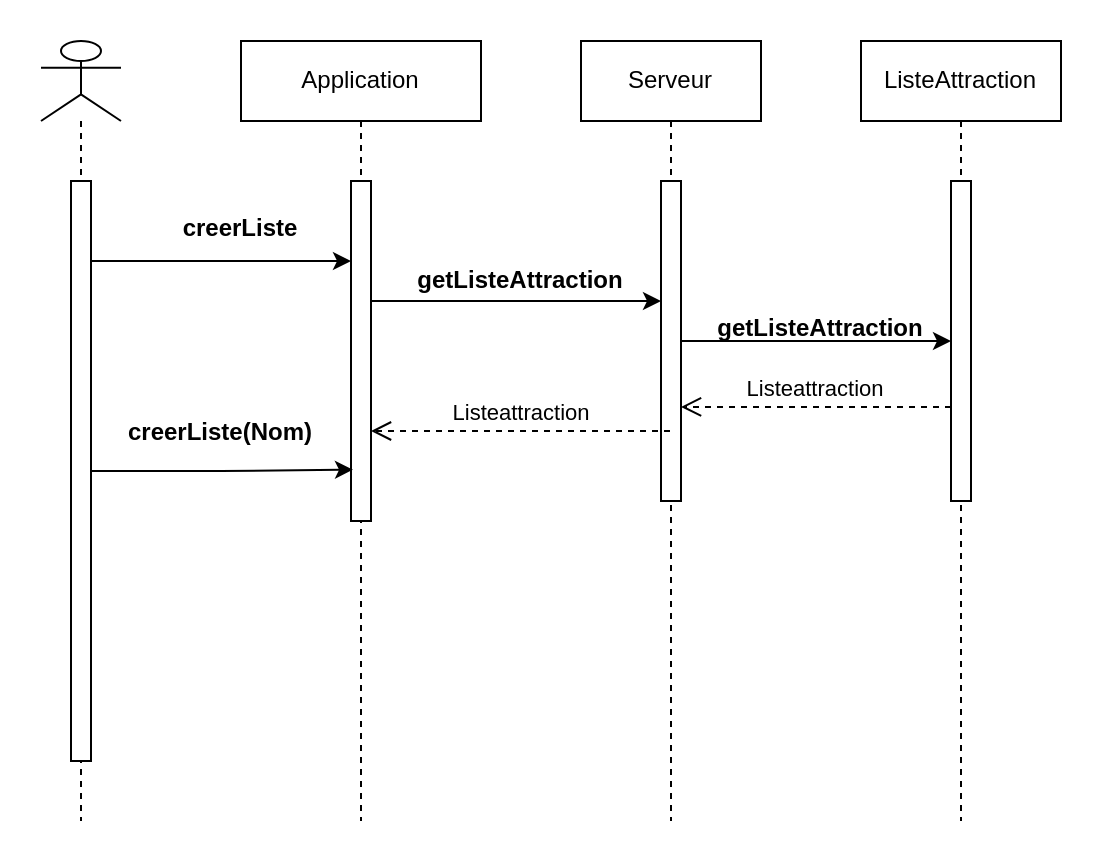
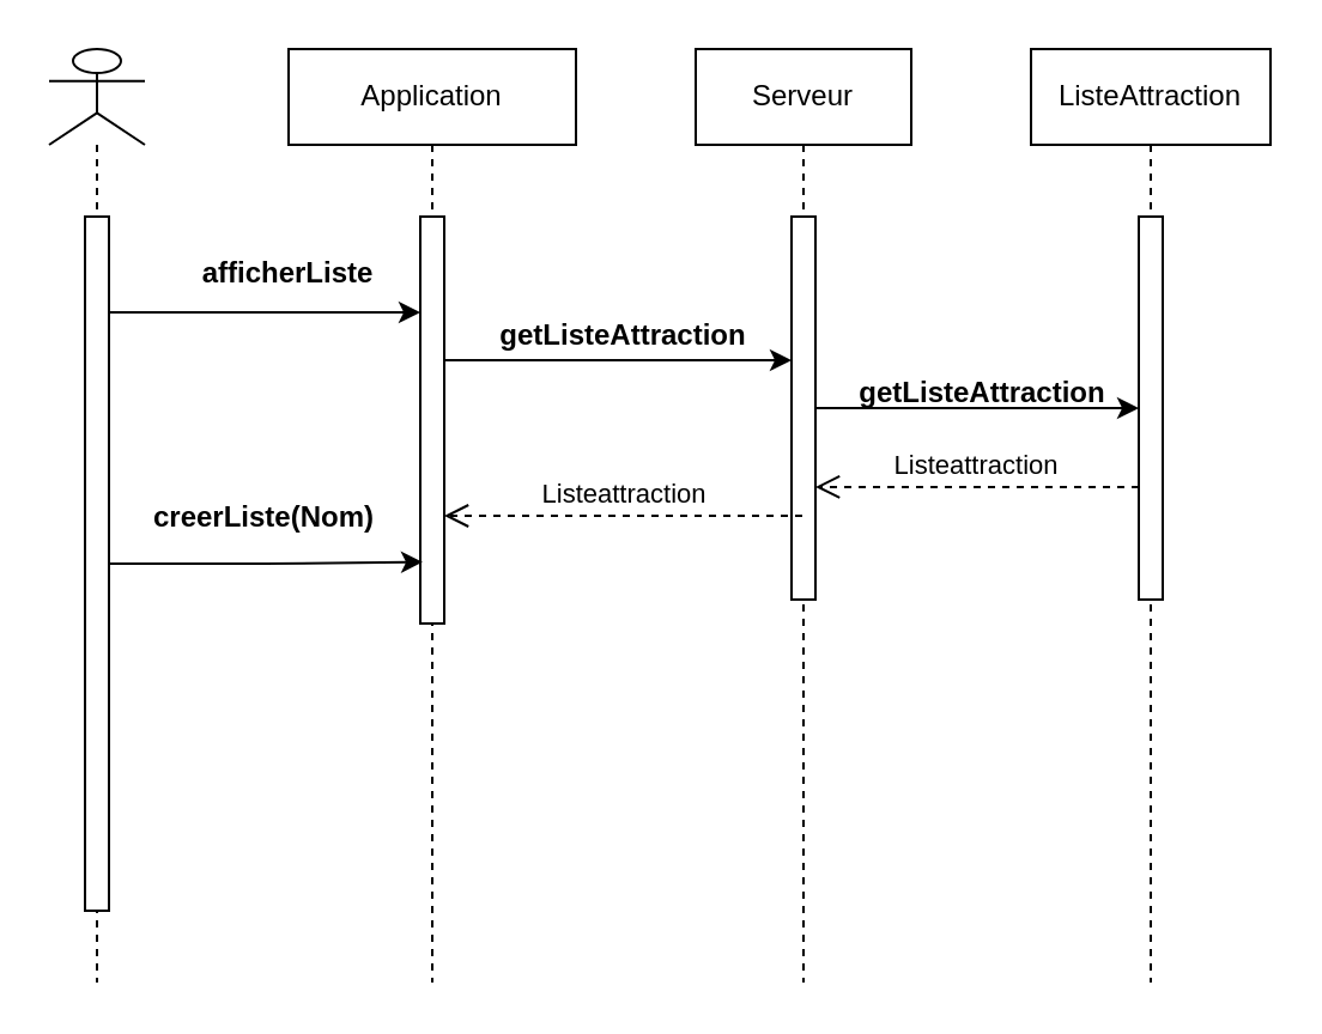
  <mxCell id="0" />
  <mxCell id="1" parent="0" />
  <mxCell id="2" value="" style="shape=umlLifeline;participant=umlActor;perimeter=lifelinePerimeter;whiteSpace=wrap;html=1;container=1;collapsible=0;recursiveResize=0;verticalAlign=top;spacingTop=36;outlineConnect=0;" vertex="1" parent="1"><mxGeometry x="20" y="20" width="40" height="390" as="geometry" /></mxCell>
  <mxCell id="3" value="" style="html=1;points=[];perimeter=orthogonalPerimeter;" vertex="1" parent="2"><mxGeometry x="15" y="70" width="10" height="290" as="geometry" /></mxCell>
  <mxCell id="4" value="Application" style="shape=umlLifeline;perimeter=lifelinePerimeter;whiteSpace=wrap;html=1;container=1;collapsible=0;recursiveResize=0;outlineConnect=0;" vertex="1" parent="1"><mxGeometry x="120" y="20" width="120" height="390" as="geometry" /></mxCell>
  <mxCell id="5" value="" style="html=1;points=[];perimeter=orthogonalPerimeter;" vertex="1" parent="4"><mxGeometry x="55" y="70" width="10" height="170" as="geometry" /></mxCell>
  <mxCell id="6" value="getListeAttraction" style="text;align=center;fontStyle=1;verticalAlign=middle;spacingLeft=3;spacingRight=3;strokeColor=none;rotatable=0;points=[[0,0.5],[1,0.5]];portConstraint=eastwest;" vertex="1" parent="4"><mxGeometry x="100" y="106" width="80" height="26" as="geometry" /></mxCell>
  <mxCell id="7" value="Serveur" style="shape=umlLifeline;perimeter=lifelinePerimeter;whiteSpace=wrap;html=1;container=1;collapsible=0;recursiveResize=0;outlineConnect=0;" vertex="1" parent="1"><mxGeometry x="290" y="20" width="90" height="390" as="geometry" /></mxCell>
  <mxCell id="8" value="" style="html=1;points=[];perimeter=orthogonalPerimeter;" vertex="1" parent="7"><mxGeometry x="40" y="70" width="10" height="160" as="geometry" /></mxCell>
  <mxCell id="9" value="getListeAttraction" style="text;align=center;fontStyle=1;verticalAlign=middle;spacingLeft=3;spacingRight=3;strokeColor=none;rotatable=0;points=[[0,0.5],[1,0.5]];portConstraint=eastwest;" vertex="1" parent="7"><mxGeometry x="80" y="130" width="80" height="26" as="geometry" /></mxCell>
  <mxCell id="10" value="ListeAttraction" style="shape=umlLifeline;perimeter=lifelinePerimeter;whiteSpace=wrap;html=1;container=1;collapsible=0;recursiveResize=0;outlineConnect=0;" vertex="1" parent="1"><mxGeometry x="430" y="20" width="100" height="390" as="geometry" /></mxCell>
  <mxCell id="11" value="" style="html=1;points=[];perimeter=orthogonalPerimeter;" vertex="1" parent="10"><mxGeometry x="45" y="70" width="10" height="160" as="geometry" /></mxCell>
  <mxCell id="12" style="edgeStyle=orthogonalEdgeStyle;rounded=0;orthogonalLoop=1;jettySize=auto;html=1;" edge="1" parent="1" source="3" target="5"><mxGeometry relative="1" as="geometry"><Array as="points"><mxPoint x="110" y="130" /><mxPoint x="110" y="130" /></Array></mxGeometry></mxCell>
  <mxCell id="13" style="edgeStyle=orthogonalEdgeStyle;rounded=0;orthogonalLoop=1;jettySize=auto;html=1;" edge="1" parent="1" source="5" target="8"><mxGeometry relative="1" as="geometry"><Array as="points"><mxPoint x="250" y="150" /><mxPoint x="250" y="150" /></Array></mxGeometry></mxCell>
  <mxCell id="14" style="edgeStyle=orthogonalEdgeStyle;rounded=0;orthogonalLoop=1;jettySize=auto;html=1;" edge="1" parent="1" source="8" target="11"><mxGeometry relative="1" as="geometry"><Array as="points"><mxPoint x="380" y="170" /><mxPoint x="380" y="170" /></Array></mxGeometry></mxCell>
  <mxCell id="15" value="Listeattraction" style="html=1;verticalAlign=bottom;endArrow=open;dashed=1;endSize=8;rounded=0;entryX=1;entryY=0.706;entryDx=0;entryDy=0;entryPerimeter=0;" edge="1" parent="1" source="11" target="8"><mxGeometry relative="1" as="geometry"><mxPoint x="420" y="320" as="sourcePoint" /><mxPoint x="340" y="320" as="targetPoint" /></mxGeometry></mxCell>
  <mxCell id="16" value="Listeattraction" style="html=1;verticalAlign=bottom;endArrow=open;dashed=1;endSize=8;rounded=0;" edge="1" parent="1" source="7" target="5"><mxGeometry relative="1" as="geometry"><mxPoint x="300" y="270" as="sourcePoint" /><mxPoint x="180" y="215" as="targetPoint" /></mxGeometry></mxCell>
- <mxCell id="17" value="creerListe" style="text;align=center;fontStyle=1;verticalAlign=middle;spacingLeft=3;spacingRight=3;strokeColor=none;rotatable=0;points=[[0,0.5],[1,0.5]];portConstraint=eastwest;" vertex="1" parent="1"><mxGeometry x="80" y="100" width="80" height="26" as="geometry" /></mxCell>
+ <mxCell id="17" value="afficherListe" style="text;align=center;fontStyle=1;verticalAlign=middle;spacingLeft=3;spacingRight=3;strokeColor=none;rotatable=0;points=[[0,0.5],[1,0.5]];portConstraint=eastwest;" vertex="1" parent="1"><mxGeometry x="80" y="100" width="80" height="26" as="geometry" /></mxCell>
  <mxCell id="18" style="edgeStyle=orthogonalEdgeStyle;rounded=0;orthogonalLoop=1;jettySize=auto;html=1;entryX=0.1;entryY=0.849;entryDx=0;entryDy=0;entryPerimeter=0;" edge="1" parent="1" source="3" target="5"><mxGeometry relative="1" as="geometry"><mxPoint x="170" y="235" as="targetPoint" /></mxGeometry></mxCell>
  <mxCell id="19" value="creerListe(Nom)" style="text;align=center;fontStyle=1;verticalAlign=middle;spacingLeft=3;spacingRight=3;strokeColor=none;rotatable=0;points=[[0,0.5],[1,0.5]];portConstraint=eastwest;" vertex="1" parent="1"><mxGeometry x="90" y="202" width="40" height="26" as="geometry" /></mxCell>
